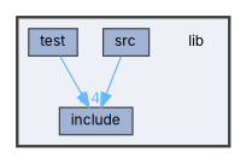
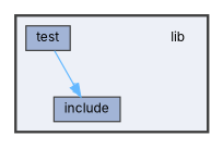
  digraph {
    compound=true
    fontname=Inter
    node [fontname=Inter fontsize=10 shape=box color=grey25 fillcolor="#a2b4d6" style=filled]
    edge [color=steelblue1 fontcolor=steelblue1 fontname=Inter fontsize=10 labeldistance=1.5 labelfontname=Helvetica labelfontsize=10]
    n1 [height=0.2 label=lib shape=plaintext width=0.4 color="" fillcolor="" style=""]
    n2 [height=0.2 label=include width=0.4]
-   n3 [height=0.2 label=src width=0.4]
    n4 [height=0.2 label=test width=0.4]
    subgraph cluster_1 {
      bgcolor="#edf0f7"
      fontsize=10
      pencolor=grey25
      style="filled,bold"
      n1
      n2
-     n3
      n4
    }
-   n3 -> n2 [headlabel=4]
    n4 -> n2 [headlabel=5]
  }
